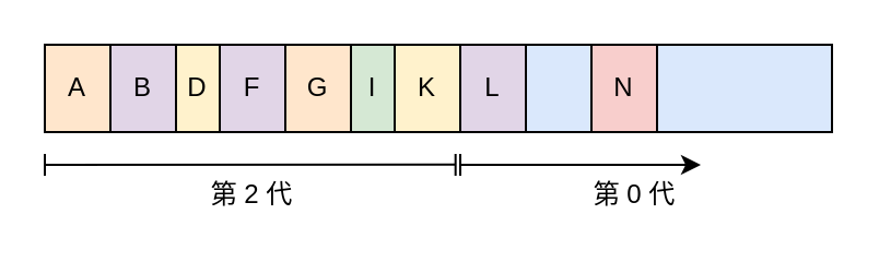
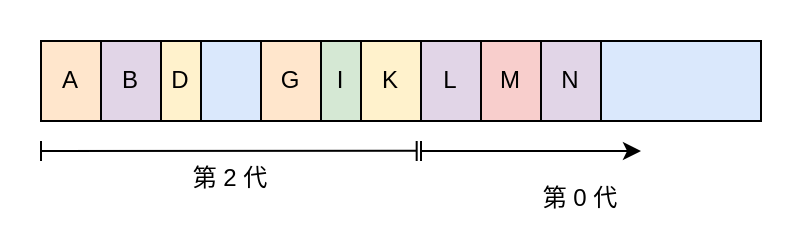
  <mxCell id="0" />
  <mxCell id="1" parent="0" />
  <mxCell id="2" value="" style="rounded=0;whiteSpace=wrap;html=1;fillColor=#dae8fc;" parent="1" vertex="1"><mxGeometry x="20" y="20" width="360" height="40" as="geometry" /></mxCell>
  <mxCell id="3" value="A" style="rounded=0;whiteSpace=wrap;html=1;fillColor=#ffe6cc;" parent="1" vertex="1"><mxGeometry x="20" y="20" width="30" height="40" as="geometry" /></mxCell>
  <mxCell id="4" value="D" style="rounded=0;whiteSpace=wrap;html=1;fillColor=#fff2cc;" parent="1" vertex="1"><mxGeometry x="80" y="20" width="20" height="40" as="geometry" /></mxCell>
  <mxCell id="5" value="B" style="rounded=0;whiteSpace=wrap;html=1;fillColor=#e1d5e7;" parent="1" vertex="1"><mxGeometry x="50" y="20" width="30" height="40" as="geometry" /></mxCell>
  <mxCell id="6" value="" style="group" parent="1" vertex="1" connectable="0"><mxGeometry x="210" y="70" width="110" height="10" as="geometry" /></mxCell>
  <mxCell id="7" value="" style="endArrow=none;html=1;" parent="6" edge="1"><mxGeometry width="50" height="50" relative="1" as="geometry"><mxPoint y="10" as="sourcePoint" /><mxPoint as="targetPoint" /></mxGeometry></mxCell>
  <mxCell id="8" value="" style="endArrow=classic;html=1;" parent="6" edge="1"><mxGeometry width="50" height="50" relative="1" as="geometry"><mxPoint y="5" as="sourcePoint" /><mxPoint x="110.0" y="5" as="targetPoint" /></mxGeometry></mxCell>
- <mxCell id="9" value="第 0 代" style="text;html=1;strokeColor=none;fillColor=none;align=center;verticalAlign=middle;whiteSpace=wrap;rounded=0;" parent="1" vertex="1"><mxGeometry x="260" y="80" width="60" height="18" as="geometry" /></mxCell>
+ <mxCell id="9" value="第 0 代" style="text;html=1;strokeColor=none;fillColor=none;align=center;verticalAlign=middle;whiteSpace=wrap;rounded=0;" parent="1" vertex="1"><mxGeometry x="260" y="90" width="60" height="18" as="geometry" /></mxCell>
  <mxCell id="10" value="" style="endArrow=none;html=1;" parent="1" edge="1"><mxGeometry width="50" height="50" relative="1" as="geometry"><mxPoint x="20" y="75" as="sourcePoint" /><mxPoint x="208" y="74.92" as="targetPoint" /></mxGeometry></mxCell>
  <mxCell id="11" value="" style="endArrow=none;html=1;" parent="1" edge="1"><mxGeometry x="190" y="290" width="50" height="50" as="geometry"><mxPoint x="20" y="80" as="sourcePoint" /><mxPoint x="20" y="70" as="targetPoint" /></mxGeometry></mxCell>
  <mxCell id="12" value="" style="endArrow=none;html=1;" parent="1" edge="1"><mxGeometry x="377.84" y="290" width="50" height="50" as="geometry"><mxPoint x="207.84" y="80" as="sourcePoint" /><mxPoint x="207.84" y="70" as="targetPoint" /><Array as="points"><mxPoint x="207.84" y="80" /></Array></mxGeometry></mxCell>
  <mxCell id="13" value="第 2 代" style="text;html=1;strokeColor=none;fillColor=none;align=center;verticalAlign=middle;whiteSpace=wrap;rounded=0;" parent="1" vertex="1"><mxGeometry x="85" y="80" width="60" height="18" as="geometry" /></mxCell>
- <mxCell id="14" value="F" style="rounded=0;whiteSpace=wrap;html=1;fillColor=#e1d5e7;" parent="1" vertex="1"><mxGeometry x="100" y="20" width="30" height="40" as="geometry" /></mxCell>
  <mxCell id="15" value="G" style="rounded=0;whiteSpace=wrap;html=1;fillColor=#ffe6cc;" parent="1" vertex="1"><mxGeometry x="130" y="20" width="30" height="40" as="geometry" /></mxCell>
  <mxCell id="16" value="I" style="rounded=0;whiteSpace=wrap;html=1;fillColor=#d5e8d4;" parent="1" vertex="1"><mxGeometry x="160" y="20" width="20" height="40" as="geometry" /></mxCell>
  <mxCell id="17" value="K" style="rounded=0;whiteSpace=wrap;html=1;fillColor=#fff2cc;" parent="1" vertex="1"><mxGeometry x="180" y="20" width="30" height="40" as="geometry" /></mxCell>
  <mxCell id="18" value="L" style="rounded=0;whiteSpace=wrap;html=1;fillColor=#e1d5e7;" parent="1" vertex="1"><mxGeometry x="210" y="20" width="30" height="40" as="geometry" /></mxCell>
- <mxCell id="20" value="N" style="rounded=0;whiteSpace=wrap;html=1;fillColor=#f8cecc;" parent="1" vertex="1"><mxGeometry x="270" y="20" width="30" height="40" as="geometry" /></mxCell>
+ <mxCell id="19" value="M" style="rounded=0;whiteSpace=wrap;html=1;fillColor=#f8cecc;" parent="1" vertex="1"><mxGeometry x="240" y="20" width="30" height="40" as="geometry" /></mxCell>
+ <mxCell id="20" value="N" style="rounded=0;whiteSpace=wrap;html=1;fillColor=#e1d5e7;" parent="1" vertex="1"><mxGeometry x="270" y="20" width="30" height="40" as="geometry" /></mxCell>
